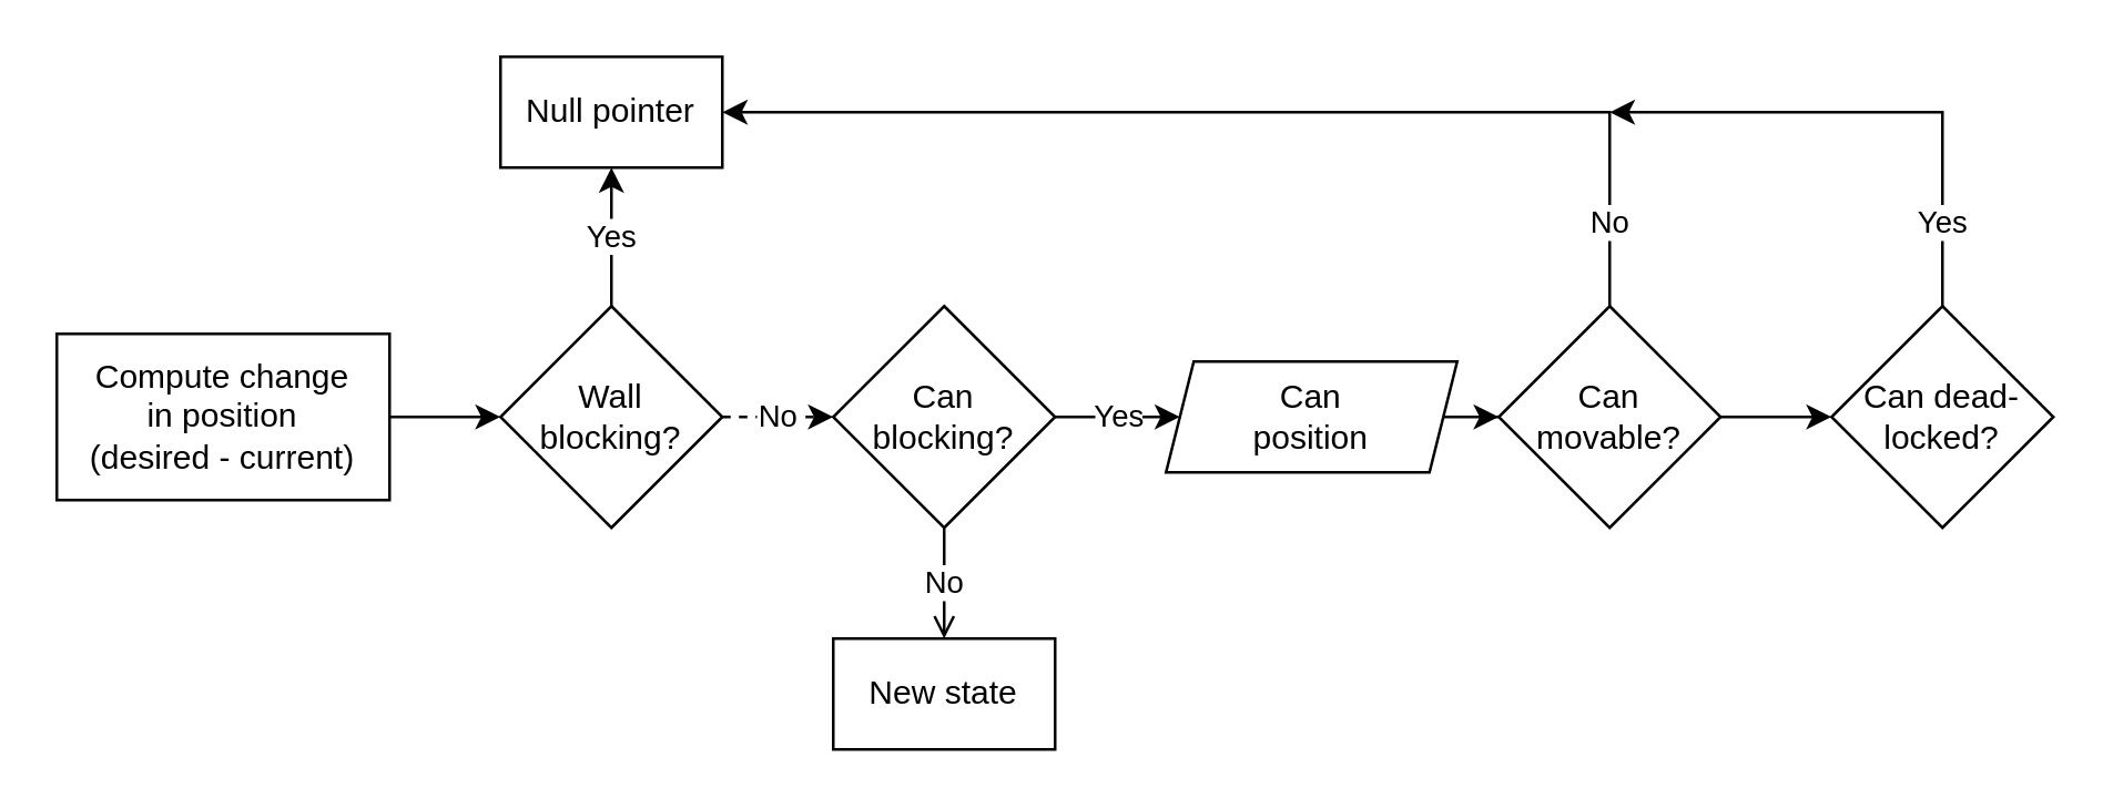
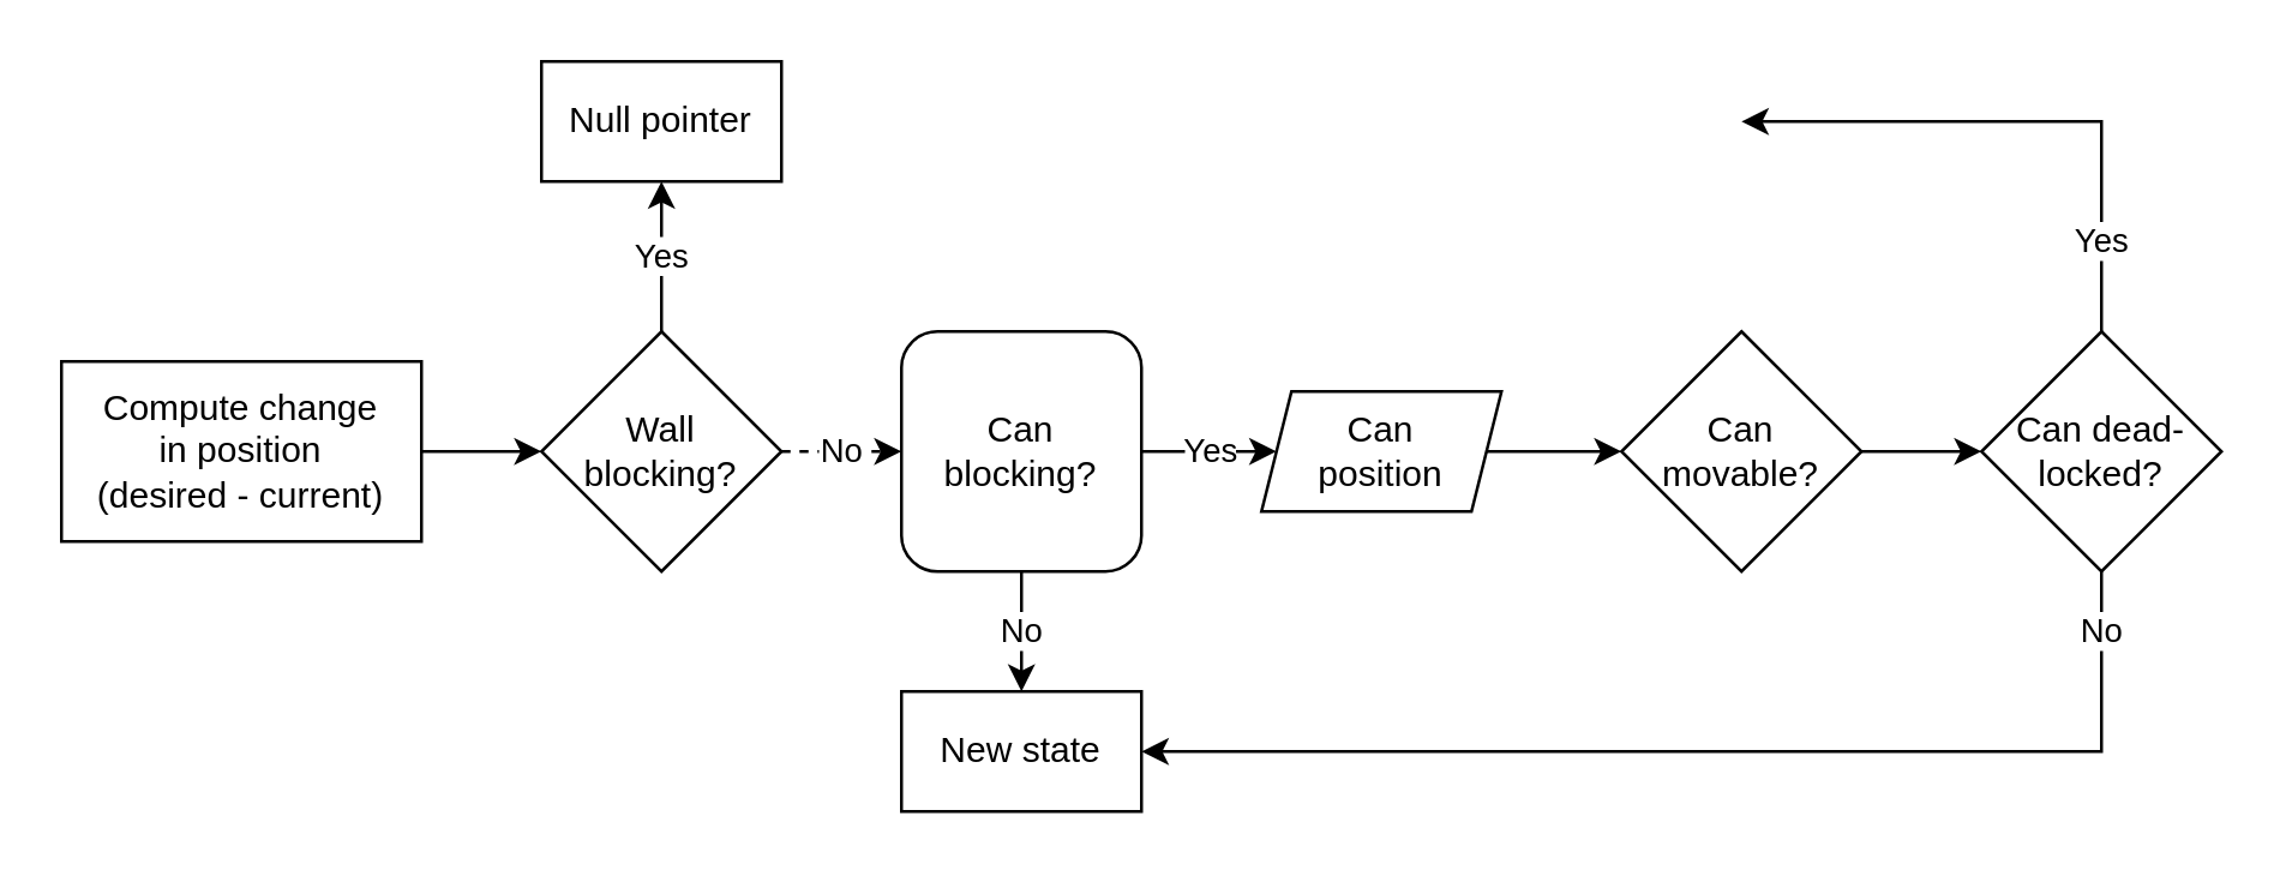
  <mxCell id="0" />
  <mxCell id="1" parent="0" />
  <mxCell id="2" value="" style="edgeStyle=orthogonalEdgeStyle;rounded=0;orthogonalLoop=1;jettySize=auto;html=1;" edge="1" parent="1" source="3" target="6"><mxGeometry relative="1" as="geometry" /></mxCell>
  <mxCell id="3" value="Compute change&lt;br&gt;in position&lt;br&gt;(desired - current)" style="rounded=0;whiteSpace=wrap;html=1;" vertex="1" parent="1"><mxGeometry x="20" y="120" width="120" height="60" as="geometry" /></mxCell>
  <mxCell id="4" value="No" style="edgeStyle=orthogonalEdgeStyle;rounded=0;orthogonalLoop=1;jettySize=auto;html=1;dashed=1;" edge="1" parent="1" source="6" target="9"><mxGeometry relative="1" as="geometry" /></mxCell>
  <mxCell id="5" value="Yes" style="edgeStyle=orthogonalEdgeStyle;rounded=0;orthogonalLoop=1;jettySize=auto;html=1;entryX=0.5;entryY=1;entryDx=0;entryDy=0;" edge="1" parent="1" source="6" target="10"><mxGeometry relative="1" as="geometry" /></mxCell>
  <mxCell id="6" value="Wall&lt;br&gt;blocking?" style="rhombus;whiteSpace=wrap;html=1;" vertex="1" parent="1"><mxGeometry x="180" y="110" width="80" height="80" as="geometry" /></mxCell>
- <mxCell id="7" value="No" style="edgeStyle=orthogonalEdgeStyle;rounded=0;orthogonalLoop=1;jettySize=auto;html=1;endArrow=open;" edge="1" parent="1" source="9" target="11"><mxGeometry relative="1" as="geometry" /></mxCell>
+ <mxCell id="7" value="No" style="edgeStyle=orthogonalEdgeStyle;rounded=0;orthogonalLoop=1;jettySize=auto;html=1;" edge="1" parent="1" source="9" target="11"><mxGeometry relative="1" as="geometry" /></mxCell>
  <mxCell id="8" value="Yes" style="edgeStyle=orthogonalEdgeStyle;rounded=0;orthogonalLoop=1;jettySize=auto;html=1;" edge="1" parent="1" source="9" target="13"><mxGeometry relative="1" as="geometry" /></mxCell>
- <mxCell id="9" value="Can&lt;br&gt;blocking?" style="rhombus;whiteSpace=wrap;html=1;" vertex="1" parent="1"><mxGeometry x="300" y="110" width="80" height="80" as="geometry" /></mxCell>
+ <mxCell id="9" value="Can&lt;br&gt;blocking?" style="whiteSpace=wrap;html=1;rounded=1;" vertex="1" parent="1"><mxGeometry x="300" y="110" width="80" height="80" as="geometry" /></mxCell>
  <mxCell id="10" value="Null pointer" style="rounded=0;whiteSpace=wrap;html=1;" vertex="1" parent="1"><mxGeometry x="180" y="20" width="80" height="40" as="geometry" /></mxCell>
  <mxCell id="11" value="New state" style="rounded=0;whiteSpace=wrap;html=1;" vertex="1" parent="1"><mxGeometry x="300" y="230" width="80" height="40" as="geometry" /></mxCell>
  <mxCell id="12" value="" style="edgeStyle=orthogonalEdgeStyle;rounded=0;orthogonalLoop=1;jettySize=auto;html=1;" edge="1" parent="1" source="13" target="16"><mxGeometry relative="1" as="geometry" /></mxCell>
- <mxCell id="13" value="Can&lt;br&gt;position" style="shape=parallelogram;perimeter=parallelogramPerimeter;whiteSpace=wrap;html=1;fixedSize=1;size=10;" vertex="1" parent="1"><mxGeometry x="420" y="130" width="105" height="40" as="geometry" /></mxCell>
- <mxCell id="14" value="No" style="edgeStyle=orthogonalEdgeStyle;rounded=0;orthogonalLoop=1;jettySize=auto;html=1;entryX=1;entryY=0.5;entryDx=0;entryDy=0;" edge="1" parent="1" source="16" target="10"><mxGeometry x="-0.846" relative="1" as="geometry"><Array as="points"><mxPoint x="580" y="40" /></Array><mxPoint as="offset" /></mxGeometry></mxCell>
+ <mxCell id="13" value="Can&lt;br&gt;position" style="shape=parallelogram;perimeter=parallelogramPerimeter;whiteSpace=wrap;html=1;fixedSize=1;size=10;" vertex="1" parent="1"><mxGeometry x="420" y="130" width="80" height="40" as="geometry" /></mxCell>
  <mxCell id="15" value="" style="edgeStyle=orthogonalEdgeStyle;rounded=0;orthogonalLoop=1;jettySize=auto;html=1;" edge="1" parent="1" source="16" target="19"><mxGeometry relative="1" as="geometry" /></mxCell>
  <mxCell id="16" value="Can&lt;br&gt;movable?" style="rhombus;whiteSpace=wrap;html=1;" vertex="1" parent="1"><mxGeometry x="540" y="110" width="80" height="80" as="geometry" /></mxCell>
  <mxCell id="17" value="Yes" style="edgeStyle=orthogonalEdgeStyle;rounded=0;orthogonalLoop=1;jettySize=auto;html=1;exitX=0.5;exitY=0;exitDx=0;exitDy=0;" edge="1" parent="1" source="19"><mxGeometry x="-0.684" relative="1" as="geometry"><mxPoint x="580" y="40" as="targetPoint" /><Array as="points"><mxPoint x="700" y="40" /></Array><mxPoint as="offset" /></mxGeometry></mxCell>
+ <mxCell id="18" value="No" style="edgeStyle=orthogonalEdgeStyle;rounded=0;orthogonalLoop=1;jettySize=auto;html=1;entryX=1;entryY=0.5;entryDx=0;entryDy=0;" edge="1" parent="1" source="19" target="11"><mxGeometry x="-0.895" relative="1" as="geometry"><Array as="points"><mxPoint x="700" y="250" /></Array><mxPoint as="offset" /></mxGeometry></mxCell>
  <mxCell id="19" value="Can dead-&lt;br&gt;locked?" style="rhombus;whiteSpace=wrap;html=1;" vertex="1" parent="1"><mxGeometry x="660" y="110" width="80" height="80" as="geometry" /></mxCell>
